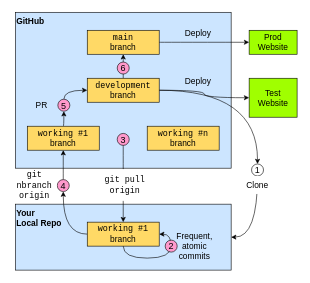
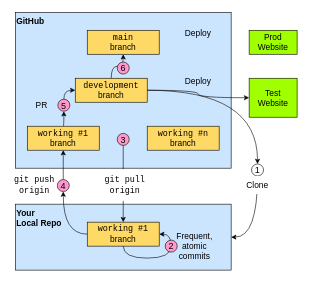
  <mxCell id="0" />
  <mxCell id="1" parent="0" />
  <mxCell id="2" value="&lt;b style=&quot;font-size: 14px;&quot; id=&quot;docs-internal-guid-42980b66-7fff-49a1-b4a3-2a83f0d7e2ef&quot;&gt;GitHub&lt;/b&gt;" style="text;whiteSpace=wrap;html=1;fillColor=#CCE5FF;align=left;fontSize=14;strokeColor=default;" parent="1" vertex="1"><mxGeometry x="25" y="20" width="360" height="260" as="geometry" /></mxCell>
- <mxCell id="3" style="edgeStyle=orthogonalEdgeStyle;curved=1;rounded=0;orthogonalLoop=1;jettySize=auto;html=1;entryX=0;entryY=0.5;entryDx=0;entryDy=0;" parent="1" source="4" target="27" edge="1"><mxGeometry relative="1" as="geometry" /></mxCell>
  <mxCell id="4" value="&lt;font style=&quot;font-size: 14px;&quot; face=&quot;Courier New&quot;&gt;main&lt;br style=&quot;font-size: 14px;&quot;&gt;&lt;/font&gt;branch" style="rounded=0;whiteSpace=wrap;html=1;fontSize=14;fillColor=#FFD966;" parent="1" vertex="1"><mxGeometry x="145" y="50" width="120" height="40" as="geometry" /></mxCell>
  <mxCell id="5" style="edgeStyle=orthogonalEdgeStyle;curved=1;rounded=0;orthogonalLoop=1;jettySize=auto;html=1;entryX=0.5;entryY=0;entryDx=0;entryDy=0;" parent="1" source="8" target="16" edge="1"><mxGeometry relative="1" as="geometry" /></mxCell>
  <mxCell id="6" style="edgeStyle=orthogonalEdgeStyle;curved=1;rounded=0;orthogonalLoop=1;jettySize=auto;html=1;entryX=0;entryY=0.5;entryDx=0;entryDy=0;" parent="1" source="8" target="28" edge="1"><mxGeometry relative="1" as="geometry" /></mxCell>
  <mxCell id="7" style="edgeStyle=orthogonalEdgeStyle;curved=1;rounded=0;orthogonalLoop=1;jettySize=auto;html=1;entryX=0.5;entryY=1;entryDx=0;entryDy=0;" parent="1" source="8" target="4" edge="1"><mxGeometry relative="1" as="geometry" /></mxCell>
- <mxCell id="8" value="&lt;font face=&quot;Courier New&quot; style=&quot;font-size: 14px;&quot;&gt;development&lt;/font&gt;&lt;br style=&quot;font-size: 14px;&quot;&gt;branch" style="rounded=0;whiteSpace=wrap;html=1;fontSize=14;fillColor=#FFD966;" parent="1" vertex="1"><mxGeometry x="145" y="130" width="120" height="40" as="geometry" /></mxCell>
+ <mxCell id="8" value="&lt;font face=&quot;Courier New&quot; style=&quot;font-size: 14px;&quot;&gt;development&lt;/font&gt;&lt;br style=&quot;font-size: 14px;&quot;&gt;branch" style="rounded=0;whiteSpace=wrap;html=1;fontSize=14;fillColor=#FFD966;" parent="1" vertex="1"><mxGeometry x="125" y="130" width="120" height="40" as="geometry" /></mxCell>
  <mxCell id="9" style="edgeStyle=orthogonalEdgeStyle;curved=1;rounded=0;orthogonalLoop=1;jettySize=auto;html=1;exitX=0.5;exitY=0;exitDx=0;exitDy=0;entryX=0.5;entryY=1;entryDx=0;entryDy=0;" parent="1" source="10" target="33" edge="1"><mxGeometry relative="1" as="geometry" /></mxCell>
  <mxCell id="10" value="&lt;font style=&quot;font-size: 14px;&quot;&gt;&lt;font face=&quot;Courier New&quot;&gt;working #1&lt;/font&gt;&lt;br style=&quot;font-size: 14px;&quot;&gt;branch&lt;br style=&quot;font-size: 14px;&quot;&gt;&lt;/font&gt;" style="rounded=0;whiteSpace=wrap;html=1;fontSize=14;fillColor=#FFD966;" parent="1" vertex="1"><mxGeometry x="45" y="210" width="120" height="40" as="geometry" /></mxCell>
  <mxCell id="11" value="&lt;font style=&quot;font-size: 14px;&quot;&gt;&lt;font face=&quot;Courier New&quot;&gt;working #n&lt;/font&gt;&lt;br style=&quot;font-size: 14px;&quot;&gt;branch&lt;br style=&quot;font-size: 14px;&quot;&gt;&lt;/font&gt;" style="rounded=0;whiteSpace=wrap;html=1;fontSize=14;fillColor=#FFD966;" parent="1" vertex="1"><mxGeometry x="245" y="210" width="120" height="40" as="geometry" /></mxCell>
  <mxCell id="12" value="&lt;b style=&quot;font-size: 14px;&quot; id=&quot;docs-internal-guid-42980b66-7fff-49a1-b4a3-2a83f0d7e2ef&quot;&gt;Your&lt;br&gt;Local Repo&lt;/b&gt;" style="text;whiteSpace=wrap;html=1;fillColor=#CCE5FF;align=left;fontSize=14;strokeColor=default;" parent="1" vertex="1"><mxGeometry x="25" y="340" width="360" height="110" as="geometry" /></mxCell>
  <mxCell id="13" style="edgeStyle=orthogonalEdgeStyle;curved=1;rounded=0;orthogonalLoop=1;jettySize=auto;html=1;entryX=0.5;entryY=1;entryDx=0;entryDy=0;" parent="1" source="14" target="18" edge="1"><mxGeometry relative="1" as="geometry" /></mxCell>
  <mxCell id="14" value="&lt;font style=&quot;font-size: 14px;&quot;&gt;&lt;font face=&quot;Courier New&quot;&gt;working #1&lt;/font&gt;&lt;br style=&quot;font-size: 14px;&quot;&gt;branch&lt;br style=&quot;font-size: 14px;&quot;&gt;&lt;/font&gt;" style="rounded=0;whiteSpace=wrap;html=1;fontSize=14;fillColor=#FFD966;" parent="1" vertex="1"><mxGeometry x="145" y="370" width="120" height="40" as="geometry" /></mxCell>
  <mxCell id="15" style="edgeStyle=orthogonalEdgeStyle;curved=1;rounded=0;orthogonalLoop=1;jettySize=auto;html=1;entryX=1;entryY=0.5;entryDx=0;entryDy=0;exitX=0.5;exitY=1;exitDx=0;exitDy=0;" parent="1" source="16" target="12" edge="1"><mxGeometry relative="1" as="geometry" /></mxCell>
  <mxCell id="16" value="1" style="ellipse;whiteSpace=wrap;html=1;aspect=fixed;fontSize=15;fillColor=#ffffff;" parent="1" vertex="1"><mxGeometry x="419" y="273" width="20" height="20" as="geometry" /></mxCell>
  <mxCell id="17" style="edgeStyle=orthogonalEdgeStyle;curved=1;rounded=0;orthogonalLoop=1;jettySize=auto;html=1;entryX=0.5;entryY=1;entryDx=0;entryDy=0;" parent="1" source="18" target="10" edge="1"><mxGeometry relative="1" as="geometry" /></mxCell>
  <mxCell id="18" value="4" style="ellipse;whiteSpace=wrap;html=1;aspect=fixed;fontSize=15;fillColor=#FF99CC;" parent="1" vertex="1"><mxGeometry x="95" y="299" width="20" height="20" as="geometry" /></mxCell>
  <mxCell id="19" value="Clone" style="text;html=1;strokeColor=none;fillColor=#FFFFFF;align=center;verticalAlign=middle;whiteSpace=wrap;rounded=0;fontSize=14;" parent="1" vertex="1"><mxGeometry x="404" y="293" width="50" height="30" as="geometry" /></mxCell>
  <mxCell id="20" style="edgeStyle=orthogonalEdgeStyle;curved=1;rounded=0;orthogonalLoop=1;jettySize=auto;html=1;entryX=1;entryY=0.5;entryDx=0;entryDy=0;exitX=0.5;exitY=1;exitDx=0;exitDy=0;" parent="1" source="14" target="14" edge="1"><mxGeometry relative="1" as="geometry" /></mxCell>
  <mxCell id="21" value="2" style="ellipse;whiteSpace=wrap;html=1;aspect=fixed;fontSize=15;fillColor=#FF99CC;" parent="1" vertex="1"><mxGeometry x="275" y="400" width="20" height="20" as="geometry" /></mxCell>
  <mxCell id="22" value="Frequent, atomic commits" style="text;html=1;strokeColor=none;fillColor=none;align=center;verticalAlign=middle;whiteSpace=wrap;rounded=0;fontSize=14;shadow=1;" parent="1" vertex="1"><mxGeometry x="287" y="383" width="74" height="53" as="geometry" /></mxCell>
  <mxCell id="23" value="3" style="ellipse;whiteSpace=wrap;html=1;aspect=fixed;fontSize=15;fillColor=#FF99CC;" parent="1" vertex="1"><mxGeometry x="195" y="222" width="20" height="20" as="geometry" /></mxCell>
  <mxCell id="24" style="edgeStyle=orthogonalEdgeStyle;curved=1;rounded=0;orthogonalLoop=1;jettySize=auto;html=1;entryX=0.5;entryY=0;entryDx=0;entryDy=0;" parent="1" source="23" target="14" edge="1"><mxGeometry relative="1" as="geometry" /></mxCell>
  <mxCell id="25" value="&lt;font face=&quot;Courier New&quot;&gt;git pull origin&lt;/font&gt;" style="text;html=1;strokeColor=none;fillColor=#FFFFFF;align=center;verticalAlign=middle;whiteSpace=wrap;rounded=0;fontSize=14;shadow=0;" parent="1" vertex="1"><mxGeometry x="171" y="281.5" width="74" height="53" as="geometry" /></mxCell>
- <mxCell id="26" value="&lt;font face=&quot;Courier New&quot;&gt;git nbranch origin&lt;/font&gt;" style="text;html=1;strokeColor=none;fillColor=#FFFFFF;align=center;verticalAlign=middle;whiteSpace=wrap;rounded=0;fontSize=14;shadow=0;" parent="1" vertex="1"><mxGeometry x="20" y="281.5" width="74" height="53" as="geometry" /></mxCell>
+ <mxCell id="26" value="&lt;font face=&quot;Courier New&quot;&gt;git push origin&lt;/font&gt;" style="text;html=1;strokeColor=none;fillColor=#FFFFFF;align=center;verticalAlign=middle;whiteSpace=wrap;rounded=0;fontSize=14;shadow=0;" parent="1" vertex="1"><mxGeometry x="20" y="281.5" width="74" height="53" as="geometry" /></mxCell>
  <mxCell id="27" value="Prod&lt;br&gt;Website" style="rounded=0;whiteSpace=wrap;html=1;fontSize=14;fillColor=#A0FF00;" parent="1" vertex="1"><mxGeometry x="415" y="50" width="80" height="40" as="geometry" /></mxCell>
  <mxCell id="28" value="Test&lt;br&gt;Website" style="rounded=0;whiteSpace=wrap;html=1;fontSize=14;fillColor=#A0FF00;" parent="1" vertex="1"><mxGeometry x="415" y="130" width="80" height="65" as="geometry" /></mxCell>
  <mxCell id="29" value="Deploy" style="text;html=1;strokeColor=none;fillColor=none;align=center;verticalAlign=middle;whiteSpace=wrap;rounded=0;fontSize=14;" parent="1" vertex="1"><mxGeometry x="305" y="40" width="50" height="30" as="geometry" /></mxCell>
  <mxCell id="30" value="Deploy" style="text;html=1;strokeColor=none;fillColor=none;align=center;verticalAlign=middle;whiteSpace=wrap;rounded=0;fontSize=14;" parent="1" vertex="1"><mxGeometry x="305" y="120" width="50" height="30" as="geometry" /></mxCell>
  <mxCell id="31" value="PR" style="text;html=1;strokeColor=none;fillColor=none;align=center;verticalAlign=middle;whiteSpace=wrap;rounded=0;fontSize=14;" parent="1" vertex="1"><mxGeometry x="44" y="160" width="50" height="30" as="geometry" /></mxCell>
  <mxCell id="32" style="edgeStyle=orthogonalEdgeStyle;curved=1;rounded=0;orthogonalLoop=1;jettySize=auto;html=1;entryX=0;entryY=0.5;entryDx=0;entryDy=0;exitX=0.5;exitY=0;exitDx=0;exitDy=0;" parent="1" source="33" target="8" edge="1"><mxGeometry relative="1" as="geometry"><Array as="points"><mxPoint x="106" y="150" /></Array></mxGeometry></mxCell>
  <mxCell id="33" value="5" style="ellipse;whiteSpace=wrap;html=1;aspect=fixed;fontSize=15;fillColor=#FF99CC;" parent="1" vertex="1"><mxGeometry x="96" y="165" width="20" height="20" as="geometry" /></mxCell>
  <mxCell id="34" value="6" style="ellipse;whiteSpace=wrap;html=1;aspect=fixed;fontSize=15;fillColor=#FF99CC;" parent="1" vertex="1"><mxGeometry x="195" y="103" width="20" height="20" as="geometry" /></mxCell>
